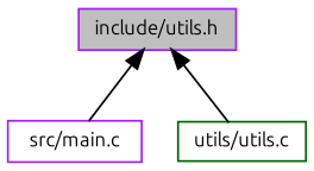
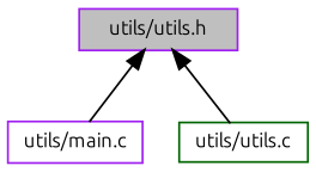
  digraph {
    fontname=Ubuntu
    node [color=purple fillcolor=white fontname=Ubuntu fontsize=10 shape=record style=filled]
    edge [color=black dir=back fontname=Ubuntu fontsize=10 labelfontname=Helvetica labelfontsize=10 style=solid]
-   n1 [fillcolor=grey75 fontcolor=black height=0.2 label="include/utils.h" width=0.4]
-   n2 [height=0.2 label="src/main.c" width=0.4]
+   n1 [fillcolor=grey75 fontcolor=black height=0.2 label="utils/utils.h" width=0.4]
+   n2 [height=0.2 label="utils/main.c" width=0.4]
    n3 [color=darkgreen height=0.2 label="utils/utils.c" width=0.4]
    n1 -> n2
    n1 -> n3
  }
